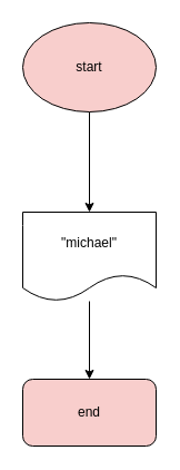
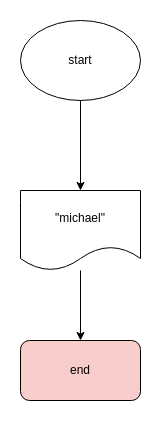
  <mxCell id="0" />
  <mxCell id="1" parent="0" />
  <mxCell id="2" style="edgeStyle=orthogonalEdgeStyle;rounded=0;orthogonalLoop=1;jettySize=auto;html=1;entryX=0.5;entryY=0;entryDx=0;entryDy=0;" edge="1" parent="1" source="3" target="6"><mxGeometry relative="1" as="geometry" /></mxCell>
- <mxCell id="3" value="start" style="ellipse;whiteSpace=wrap;html=1;fillColor=#f8cecc;" vertex="1" parent="1"><mxGeometry x="20" y="20" width="120" height="80" as="geometry" /></mxCell>
+ <mxCell id="3" value="start" style="ellipse;whiteSpace=wrap;html=1;" vertex="1" parent="1"><mxGeometry x="20" y="20" width="120" height="80" as="geometry" /></mxCell>
  <mxCell id="4" value="end" style="rounded=1;whiteSpace=wrap;html=1;fillColor=#f8cecc;" vertex="1" parent="1"><mxGeometry x="20" y="340" width="120" height="60" as="geometry" /></mxCell>
  <mxCell id="5" style="edgeStyle=orthogonalEdgeStyle;rounded=0;orthogonalLoop=1;jettySize=auto;html=1;entryX=0.5;entryY=0;entryDx=0;entryDy=0;" edge="1" parent="1" source="6" target="4"><mxGeometry relative="1" as="geometry" /></mxCell>
  <mxCell id="6" value="&quot;michael&quot;" style="shape=document;whiteSpace=wrap;html=1;boundedLbl=1;" vertex="1" parent="1"><mxGeometry x="20" y="190" width="120" height="80" as="geometry" /></mxCell>
